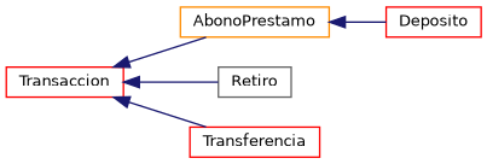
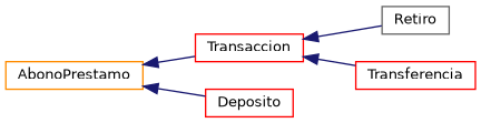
  digraph {
    rankdir=LR
    node [color=red fillcolor=white fontname=Helvetica fontsize=10 shape=record style=filled]
    edge [color=midnightblue dir=back fontname=Helvetica fontsize=10 labelfontname=Helvetica labelfontsize=10 style=solid]
    n1 [height=0.2 label=Transaccion width=0.4]
    n2 [color=darkorange height=0.2 label=AbonoPrestamo width=0.4]
    n3 [color=gray40 height=0.2 label=Retiro width=0.4]
    n4 [height=0.2 label=Transferencia width=0.4]
    n5 [height=0.2 label=Deposito width=0.4]
-   n1 -> n2
+   n2 -> n1
    n1 -> n3
    n1 -> n4
    n2 -> n5
  }
